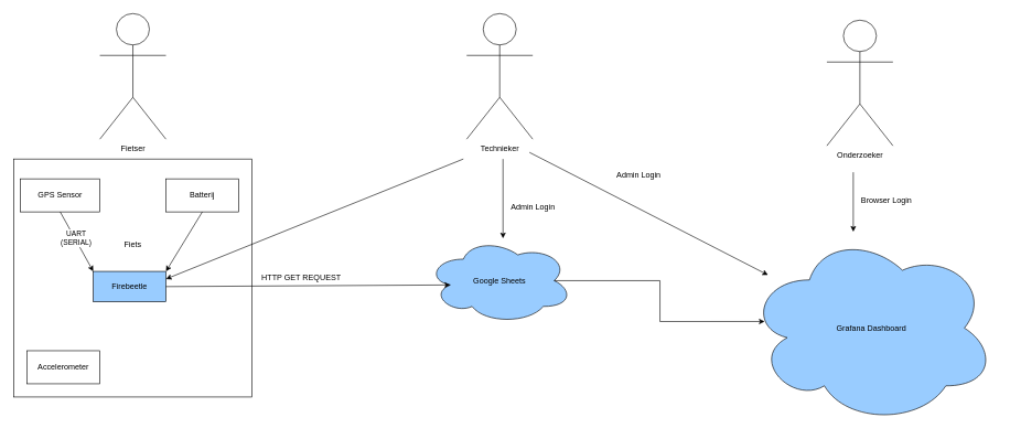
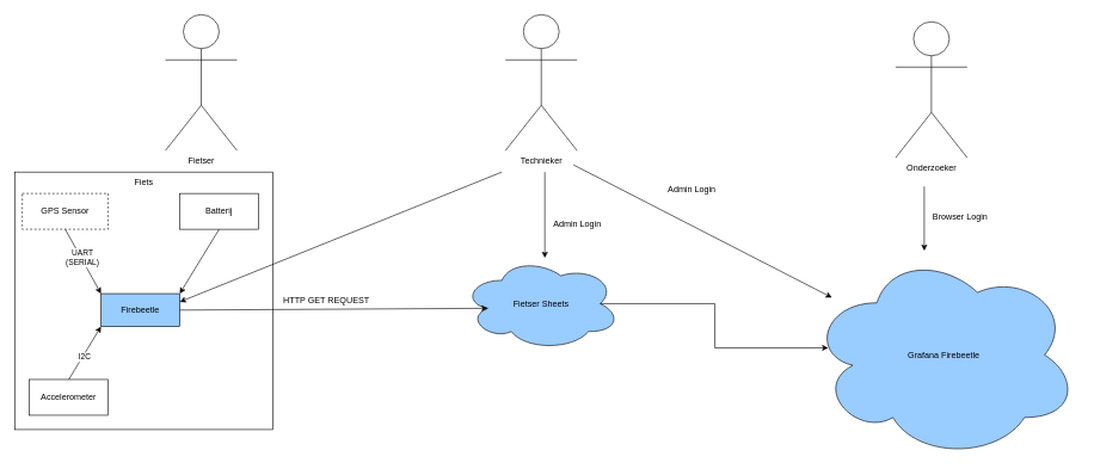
  <mxCell id="0" />
  <mxCell id="1" parent="0" />
  <mxCell id="2" value="" style="whiteSpace=wrap;html=1;aspect=fixed;" vertex="1" parent="1"><mxGeometry x="20" y="240" width="360" height="360" as="geometry" /></mxCell>
- <mxCell id="3" value="Fietser" style="shape=umlActor;verticalLabelPosition=bottom;verticalAlign=top;html=1;outlineConnect=0;" vertex="1" parent="1"><mxGeometry x="150" y="20" width="100" height="190" as="geometry" /></mxCell>
+ <mxCell id="3" value="Fietser" style="shape=umlActor;verticalLabelPosition=bottom;verticalAlign=top;html=1;outlineConnect=0;" vertex="1" parent="1"><mxGeometry x="230" y="20" width="100" height="190" as="geometry" /></mxCell>
  <mxCell id="4" value="Onderzoeker" style="shape=umlActor;verticalLabelPosition=bottom;verticalAlign=top;html=1;outlineConnect=0;" vertex="1" parent="1"><mxGeometry x="1250" y="30" width="100" height="190" as="geometry" /></mxCell>
  <mxCell id="5" value="Technieker&lt;br&gt;" style="shape=umlActor;verticalLabelPosition=bottom;verticalAlign=top;html=1;outlineConnect=0;" vertex="1" parent="1"><mxGeometry x="705" y="20" width="100" height="190" as="geometry" /></mxCell>
- <mxCell id="6" value="Fiets" style="text;html=1;strokeColor=none;fillColor=none;align=center;verticalAlign=middle;whiteSpace=wrap;rounded=0;" vertex="1" parent="1"><mxGeometry x="170" y="355" width="60" height="30" as="geometry" /></mxCell>
+ <mxCell id="6" value="Fiets" style="text;html=1;strokeColor=none;fillColor=none;align=center;verticalAlign=middle;whiteSpace=wrap;rounded=0;" vertex="1" parent="1"><mxGeometry x="170" y="240" width="60" height="30" as="geometry" /></mxCell>
  <mxCell id="7" value="Firebeetle" style="rounded=0;whiteSpace=wrap;html=1;fillColor=#99ccff;" vertex="1" parent="1"><mxGeometry x="140" y="410" width="110" height="46" as="geometry" /></mxCell>
- <mxCell id="8" value="GPS Sensor" style="rounded=0;whiteSpace=wrap;html=1;" vertex="1" parent="1"><mxGeometry x="30" y="270" width="120" height="50" as="geometry" /></mxCell>
+ <mxCell id="8" value="GPS Sensor" style="rounded=0;whiteSpace=wrap;html=1;dashed=1;" vertex="1" parent="1"><mxGeometry x="30" y="270" width="120" height="50" as="geometry" /></mxCell>
  <mxCell id="9" value="Batterij" style="rounded=0;whiteSpace=wrap;html=1;" vertex="1" parent="1"><mxGeometry x="250" y="270" width="110" height="50" as="geometry" /></mxCell>
  <mxCell id="10" value="Accelerometer" style="rounded=0;whiteSpace=wrap;html=1;" vertex="1" parent="1"><mxGeometry x="40" y="530" width="110" height="50" as="geometry" /></mxCell>
+ <mxCell id="11" value="" style="endArrow=classic;html=1;rounded=0;exitX=0.5;exitY=0;exitDx=0;exitDy=0;entryX=0;entryY=1;entryDx=0;entryDy=0;" edge="1" parent="1" source="10" target="7"><mxGeometry width="50" height="50" relative="1" as="geometry"><mxPoint x="150" y="520" as="sourcePoint" /><mxPoint x="200" y="470" as="targetPoint" /></mxGeometry></mxCell>
+ <mxCell id="12" value="I2C" style="edgeLabel;html=1;align=center;verticalAlign=middle;resizable=0;points=[];" vertex="1" connectable="0" parent="11"><mxGeometry x="-0.146" y="-3" relative="1" as="geometry"><mxPoint y="-1" as="offset" /></mxGeometry></mxCell>
  <mxCell id="13" value="" style="endArrow=classic;html=1;rounded=0;exitX=0.5;exitY=1;exitDx=0;exitDy=0;entryX=1;entryY=0;entryDx=0;entryDy=0;" edge="1" parent="1" source="9" target="7"><mxGeometry width="50" height="50" relative="1" as="geometry"><mxPoint x="630" y="420" as="sourcePoint" /><mxPoint x="680" y="370" as="targetPoint" /></mxGeometry></mxCell>
  <mxCell id="14" value="" style="endArrow=classic;html=1;rounded=0;exitX=0.5;exitY=1;exitDx=0;exitDy=0;entryX=0;entryY=0;entryDx=0;entryDy=0;" edge="1" parent="1" source="8" target="7"><mxGeometry width="50" height="50" relative="1" as="geometry"><mxPoint x="630" y="420" as="sourcePoint" /><mxPoint x="680" y="370" as="targetPoint" /></mxGeometry></mxCell>
  <mxCell id="15" value="UART&lt;br&gt;(SERIAL)" style="edgeLabel;html=1;align=center;verticalAlign=middle;resizable=0;points=[];" vertex="1" connectable="0" parent="14"><mxGeometry x="-0.108" y="1" relative="1" as="geometry"><mxPoint as="offset" /></mxGeometry></mxCell>
- <mxCell id="16" value="Google Sheets" style="ellipse;shape=cloud;whiteSpace=wrap;html=1;fillColor=#99CCFF;" vertex="1" parent="1"><mxGeometry x="645" y="359" width="220" height="130" as="geometry" /></mxCell>
+ <mxCell id="16" value="Fietser Sheets" style="ellipse;shape=cloud;whiteSpace=wrap;html=1;fillColor=#99CCFF;" vertex="1" parent="1"><mxGeometry x="645" y="359" width="220" height="130" as="geometry" /></mxCell>
  <mxCell id="17" value="" style="endArrow=classic;html=1;rounded=0;exitX=1;exitY=0.5;exitDx=0;exitDy=0;entryX=0.16;entryY=0.55;entryDx=0;entryDy=0;entryPerimeter=0;" edge="1" parent="1" source="7" target="16"><mxGeometry width="50" height="50" relative="1" as="geometry"><mxPoint x="690" y="320" as="sourcePoint" /><mxPoint x="740" y="270" as="targetPoint" /></mxGeometry></mxCell>
  <mxCell id="18" value="HTTP GET REQUEST" style="text;html=1;strokeColor=none;fillColor=none;align=center;verticalAlign=middle;whiteSpace=wrap;rounded=0;rotation=0;" vertex="1" parent="1"><mxGeometry x="380" y="405" width="150" height="30" as="geometry" /></mxCell>
- <mxCell id="19" value="Grafana Dashboard" style="ellipse;shape=cloud;whiteSpace=wrap;html=1;fillColor=#99CCFF;" vertex="1" parent="1"><mxGeometry x="1130" y="350" width="375" height="291.38" as="geometry" /></mxCell>
+ <mxCell id="19" value="Grafana Firebeetle" style="ellipse;shape=cloud;whiteSpace=wrap;html=1;fillColor=#99CCFF;" vertex="1" parent="1"><mxGeometry x="1130" y="350" width="375" height="291.38" as="geometry" /></mxCell>
  <mxCell id="20" style="edgeStyle=orthogonalEdgeStyle;rounded=0;orthogonalLoop=1;jettySize=auto;html=1;exitX=0.875;exitY=0.5;exitDx=0;exitDy=0;exitPerimeter=0;entryX=0.069;entryY=0.466;entryDx=0;entryDy=0;entryPerimeter=0;" edge="1" parent="1" source="16" target="19"><mxGeometry relative="1" as="geometry" /></mxCell>
  <mxCell id="21" value="" style="endArrow=classic;html=1;rounded=0;" edge="1" parent="1"><mxGeometry width="50" height="50" relative="1" as="geometry"><mxPoint x="760" y="240" as="sourcePoint" /><mxPoint x="760" y="360" as="targetPoint" /></mxGeometry></mxCell>
  <mxCell id="22" value="Admin Login" style="text;html=1;align=center;verticalAlign=middle;resizable=0;points=[];autosize=1;strokeColor=none;fillColor=none;" vertex="1" parent="1"><mxGeometry x="760" y="298" width="90" height="30" as="geometry" /></mxCell>
  <mxCell id="23" value="" style="endArrow=classic;html=1;rounded=0;" edge="1" parent="1" target="19"><mxGeometry width="50" height="50" relative="1" as="geometry"><mxPoint x="800" y="230" as="sourcePoint" /><mxPoint x="980" y="370" as="targetPoint" /></mxGeometry></mxCell>
  <mxCell id="24" value="Admin Login" style="text;html=1;align=center;verticalAlign=middle;resizable=0;points=[];autosize=1;strokeColor=none;fillColor=none;" vertex="1" parent="1"><mxGeometry x="920" y="250" width="90" height="30" as="geometry" /></mxCell>
  <mxCell id="25" value="" style="endArrow=classic;html=1;rounded=0;entryX=1;entryY=0.25;entryDx=0;entryDy=0;" edge="1" parent="1" target="7"><mxGeometry width="50" height="50" relative="1" as="geometry"><mxPoint x="700" y="240" as="sourcePoint" /><mxPoint x="980" y="370" as="targetPoint" /></mxGeometry></mxCell>
  <mxCell id="26" value="" style="endArrow=classic;html=1;rounded=0;" edge="1" parent="1"><mxGeometry width="50" height="50" relative="1" as="geometry"><mxPoint x="1290" y="260" as="sourcePoint" /><mxPoint x="1290" y="350" as="targetPoint" /></mxGeometry></mxCell>
  <mxCell id="27" value="Browser Login" style="text;html=1;align=center;verticalAlign=middle;resizable=0;points=[];autosize=1;strokeColor=none;fillColor=none;" vertex="1" parent="1"><mxGeometry x="1290" y="288" width="100" height="30" as="geometry" /></mxCell>
